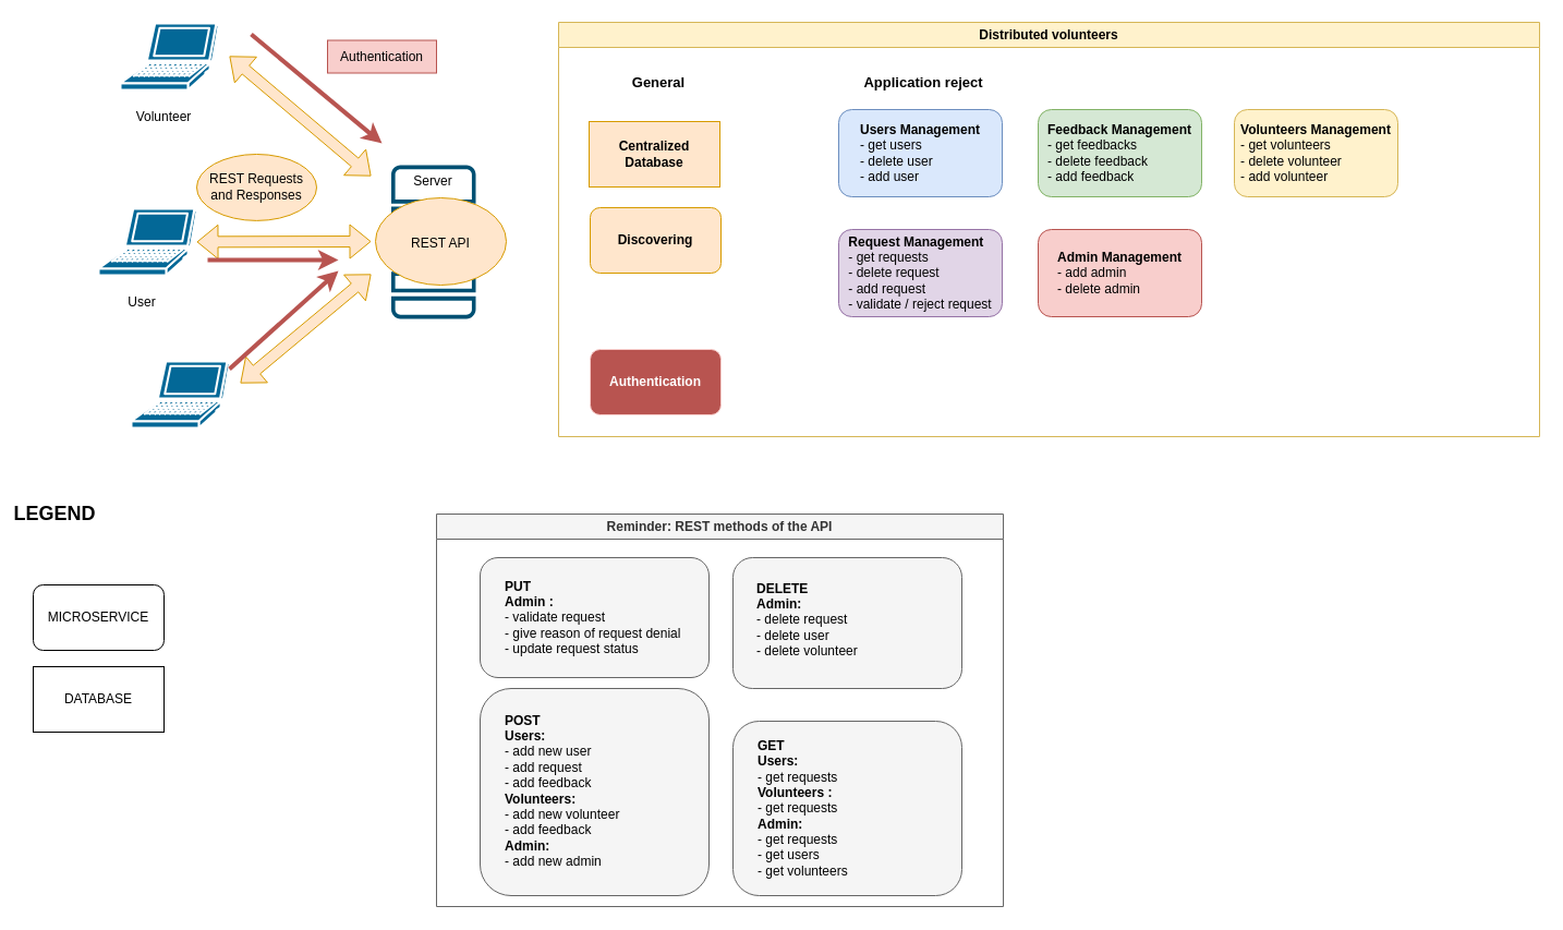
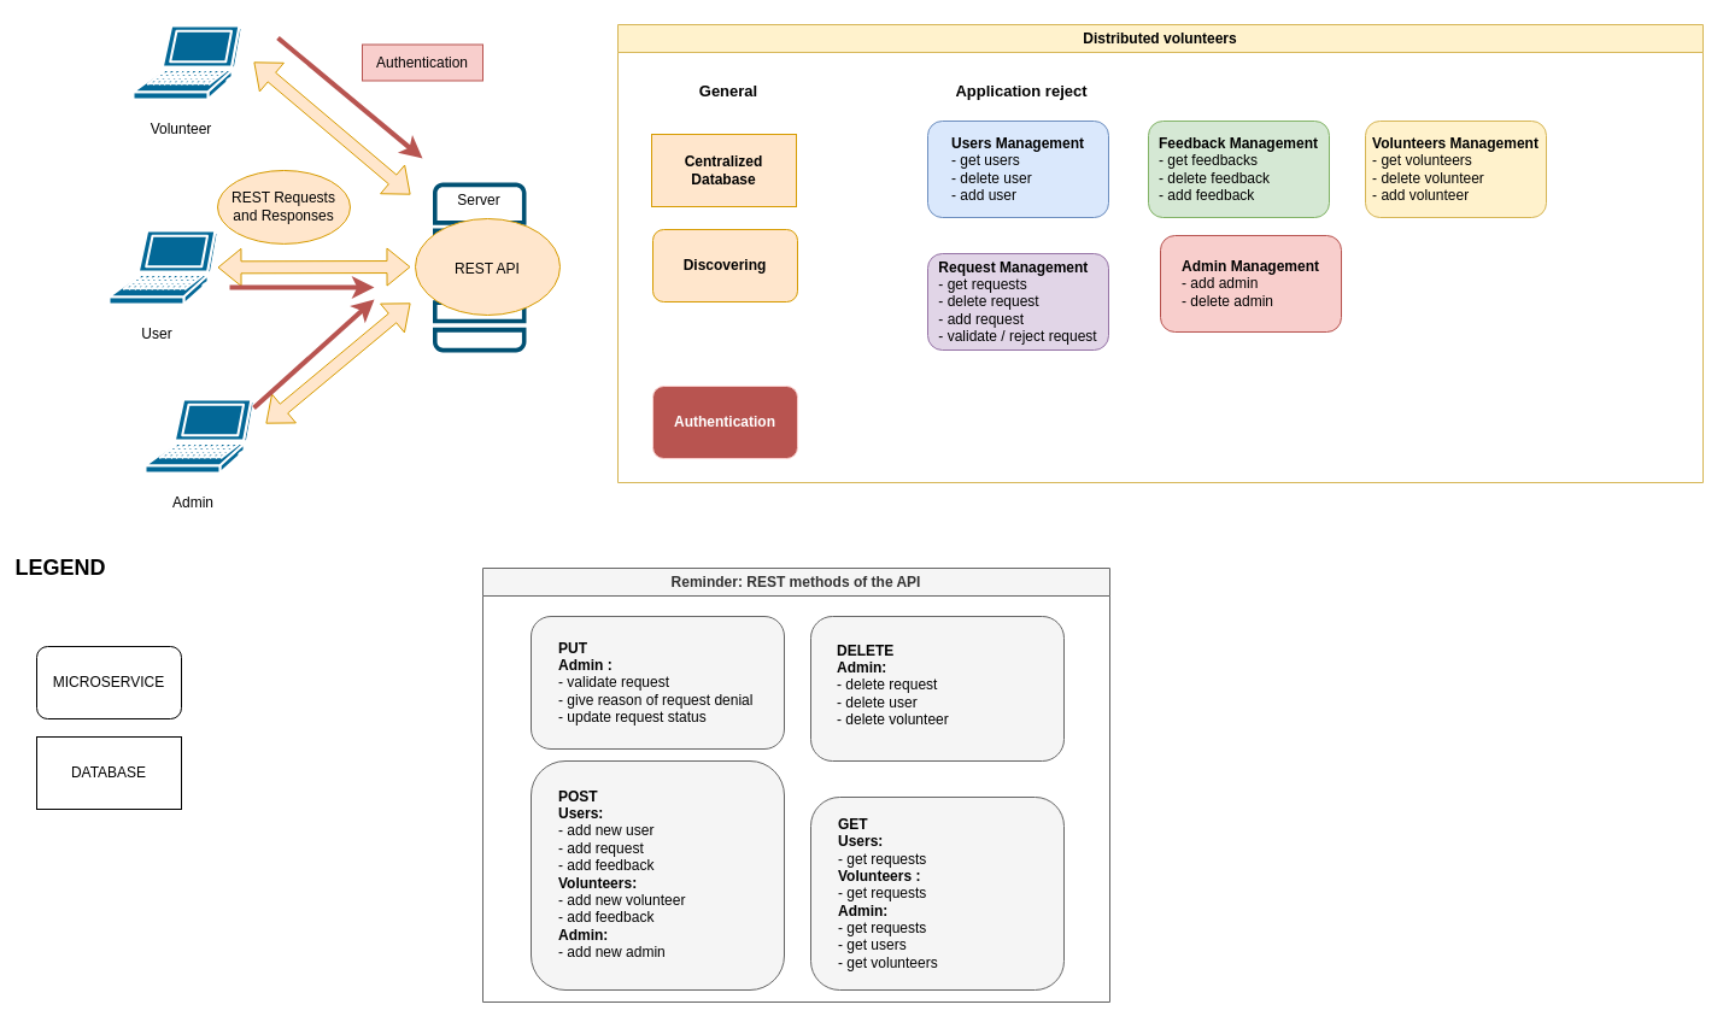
  <mxCell id="0" />
  <mxCell id="1" parent="0" />
  <mxCell id="2" value="" style="sketch=0;points=[[0.015,0.015,0],[0.985,0.015,0],[0.985,0.985,0],[0.015,0.985,0],[0.25,0,0],[0.5,0,0],[0.75,0,0],[1,0.25,0],[1,0.5,0],[1,0.75,0],[0.75,1,0],[0.5,1,0],[0.25,1,0],[0,0.75,0],[0,0.5,0],[0,0.25,0]];verticalLabelPosition=bottom;html=1;verticalAlign=top;aspect=fixed;align=center;pointerEvents=1;shape=mxgraph.cisco19.server;fillColor=#005073;strokeColor=none;" parent="1" vertex="1"><mxGeometry x="358.5" y="151" width="77.5" height="140.91" as="geometry" /></mxCell>
  <mxCell id="3" value="" style="ellipse;whiteSpace=wrap;html=1;fillColor=#ffe6cc;strokeColor=#d79b00;" parent="1" vertex="1"><mxGeometry x="344" y="181" width="120" height="80" as="geometry" /></mxCell>
  <mxCell id="4" value="" style="shape=mxgraph.cisco.computers_and_peripherals.laptop;sketch=0;html=1;pointerEvents=1;dashed=0;fillColor=#036897;strokeColor=#ffffff;strokeWidth=2;verticalLabelPosition=bottom;verticalAlign=top;align=center;outlineConnect=0;" parent="1" vertex="1"><mxGeometry x="90" y="191" width="90" height="61" as="geometry" /></mxCell>
  <mxCell id="5" value="User" style="text;html=1;strokeColor=none;fillColor=none;align=center;verticalAlign=middle;whiteSpace=wrap;rounded=0;" parent="1" vertex="1"><mxGeometry x="100" y="261.91" width="60" height="30" as="geometry" /></mxCell>
  <mxCell id="6" value="REST API" style="text;html=1;strokeColor=none;fillColor=none;align=center;verticalAlign=middle;whiteSpace=wrap;rounded=0;" parent="1" vertex="1"><mxGeometry x="374" y="208" width="60" height="30" as="geometry" /></mxCell>
  <mxCell id="7" value="" style="shape=mxgraph.cisco.computers_and_peripherals.laptop;sketch=0;html=1;pointerEvents=1;dashed=0;fillColor=#036897;strokeColor=#ffffff;strokeWidth=2;verticalLabelPosition=bottom;verticalAlign=top;align=center;outlineConnect=0;" parent="1" vertex="1"><mxGeometry x="110" y="21" width="90" height="61" as="geometry" /></mxCell>
  <mxCell id="8" value="Volunteer" style="text;html=1;strokeColor=none;fillColor=none;align=center;verticalAlign=middle;whiteSpace=wrap;rounded=0;" parent="1" vertex="1"><mxGeometry x="120" y="91.91" width="60" height="30" as="geometry" /></mxCell>
  <mxCell id="9" value="" style="shape=mxgraph.cisco.computers_and_peripherals.laptop;sketch=0;html=1;pointerEvents=1;dashed=0;fillColor=#036897;strokeColor=#ffffff;strokeWidth=2;verticalLabelPosition=bottom;verticalAlign=top;align=center;outlineConnect=0;" parent="1" vertex="1"><mxGeometry x="120" y="331" width="90" height="61" as="geometry" /></mxCell>
+ <mxCell id="10" value="Admin" style="text;html=1;strokeColor=none;fillColor=none;align=center;verticalAlign=middle;whiteSpace=wrap;rounded=0;" parent="1" vertex="1"><mxGeometry x="130" y="401.91" width="60" height="30" as="geometry" /></mxCell>
  <mxCell id="11" value="" style="rounded=1;whiteSpace=wrap;html=1;fillColor=#f5f5f5;strokeColor=#666666;fontColor=#333333;" parent="1" vertex="1"><mxGeometry x="440" y="511" width="210" height="110" as="geometry" /></mxCell>
  <mxCell id="12" value="&lt;b&gt;PUT&lt;/b&gt;&amp;nbsp;&lt;br&gt;&lt;b&gt;Admin :&amp;nbsp;&lt;/b&gt;&amp;nbsp;&lt;br style=&quot;border-color: var(--border-color);&quot;&gt;- validate request&lt;br&gt;- give reason of request denial&amp;nbsp;&lt;br&gt;- update request status" style="text;html=1;strokeColor=none;fillColor=none;align=left;verticalAlign=middle;whiteSpace=wrap;rounded=0;" parent="1" vertex="1"><mxGeometry x="461" y="521.91" width="170" height="89.09" as="geometry" /></mxCell>
  <mxCell id="13" value="" style="shape=flexArrow;endArrow=classic;startArrow=classic;html=1;rounded=0;fillColor=#ffe6cc;strokeColor=#d79b00;" parent="1" source="4" edge="1"><mxGeometry width="100" height="100" relative="1" as="geometry"><mxPoint x="192" y="281" as="sourcePoint" /><mxPoint x="340" y="221" as="targetPoint" /></mxGeometry></mxCell>
  <mxCell id="14" value="" style="shape=flexArrow;endArrow=classic;startArrow=classic;html=1;rounded=0;fillColor=#ffe6cc;strokeColor=#d79b00;" parent="1" edge="1"><mxGeometry width="100" height="100" relative="1" as="geometry"><mxPoint x="220" y="351" as="sourcePoint" /><mxPoint x="340" y="251" as="targetPoint" /></mxGeometry></mxCell>
  <mxCell id="15" value="" style="shape=flexArrow;endArrow=classic;startArrow=classic;html=1;rounded=0;fillColor=#ffe6cc;strokeColor=#d79b00;" parent="1" edge="1"><mxGeometry width="100" height="100" relative="1" as="geometry"><mxPoint x="210" y="51" as="sourcePoint" /><mxPoint x="340" y="161" as="targetPoint" /></mxGeometry></mxCell>
  <mxCell id="16" value="Server" style="text;html=1;strokeColor=none;fillColor=none;align=center;verticalAlign=middle;whiteSpace=wrap;rounded=0;" parent="1" vertex="1"><mxGeometry x="367.25" y="151" width="60" height="30" as="geometry" /></mxCell>
  <mxCell id="17" value="" style="endArrow=classic;html=1;rounded=0;fillColor=#f8cecc;strokeColor=#b85450;strokeWidth=4;" parent="1" edge="1"><mxGeometry width="50" height="50" relative="1" as="geometry"><mxPoint x="210" y="338" as="sourcePoint" /><mxPoint x="310" y="248" as="targetPoint" /></mxGeometry></mxCell>
  <mxCell id="18" value="Authentication" style="text;html=1;strokeColor=#b85450;fillColor=#f8cecc;align=center;verticalAlign=middle;whiteSpace=wrap;rounded=0;" parent="1" vertex="1"><mxGeometry x="300" y="36.5" width="100" height="30" as="geometry" /></mxCell>
  <mxCell id="19" value="" style="rounded=1;whiteSpace=wrap;html=1;fillColor=#f5f5f5;strokeColor=#666666;fontColor=#333333;" parent="1" vertex="1"><mxGeometry x="440" y="631" width="210" height="190" as="geometry" /></mxCell>
  <mxCell id="20" value="&lt;b&gt;POST&lt;/b&gt;&lt;br&gt;&lt;b&gt;Users:&lt;/b&gt;&lt;br&gt;-&amp;nbsp;add new user&lt;br&gt;- add request&lt;br&gt;- add feedback&amp;nbsp;&lt;br style=&quot;border-color: var(--border-color);&quot;&gt;&lt;b&gt;Volunteers:&amp;nbsp;&lt;/b&gt;&lt;br&gt;- add new volunteer&amp;nbsp;&lt;br&gt;- add feedback&amp;nbsp;&lt;br&gt;&lt;b&gt;Admin:&amp;nbsp;&lt;br&gt;&lt;/b&gt;- add new admin&amp;nbsp;&lt;br style=&quot;border-color: var(--border-color);&quot;&gt;" style="text;html=1;align=left;verticalAlign=middle;whiteSpace=wrap;rounded=0;" parent="1" vertex="1"><mxGeometry x="461" y="645.91" width="170" height="159.09" as="geometry" /></mxCell>
  <mxCell id="21" value="" style="rounded=1;whiteSpace=wrap;html=1;fillColor=#f5f5f5;strokeColor=#666666;fontColor=#333333;" parent="1" vertex="1"><mxGeometry x="672" y="511" width="210" height="120" as="geometry" /></mxCell>
  <mxCell id="22" value="&lt;b&gt;DELETE&lt;/b&gt;&lt;br&gt;&lt;b&gt;Admin:&lt;/b&gt;&lt;br&gt;- delete request&lt;br&gt;- delete user&lt;br&gt;- delete volunteer" style="text;html=1;strokeColor=none;fillColor=none;align=left;verticalAlign=middle;whiteSpace=wrap;rounded=0;" parent="1" vertex="1"><mxGeometry x="692" y="524" width="170" height="87" as="geometry" /></mxCell>
  <mxCell id="23" value="" style="rounded=1;whiteSpace=wrap;html=1;fillColor=#f5f5f5;strokeColor=#666666;fontColor=#333333;" parent="1" vertex="1"><mxGeometry x="672" y="661" width="210" height="160" as="geometry" /></mxCell>
  <mxCell id="24" value="&lt;b&gt;GET&lt;br&gt;Users:&amp;nbsp;&lt;/b&gt;&lt;br&gt;- get requests&amp;nbsp;&lt;br&gt;&lt;b&gt;Volunteers :&amp;nbsp;&lt;/b&gt;&lt;br&gt;- get requests&amp;nbsp;&lt;br style=&quot;border-color: var(--border-color);&quot;&gt;&lt;b&gt;Admin:&amp;nbsp;&lt;br&gt;&lt;/b&gt;- get requests&amp;nbsp;&lt;br&gt;- get users&lt;br&gt;- get volunteers" style="text;html=1;align=left;verticalAlign=middle;whiteSpace=wrap;rounded=0;" parent="1" vertex="1"><mxGeometry x="693" y="681.91" width="170" height="119.09" as="geometry" /></mxCell>
  <mxCell id="25" value="MICROSERVICE" style="rounded=1;whiteSpace=wrap;html=1;" parent="1" vertex="1"><mxGeometry x="30" y="536" width="120" height="60" as="geometry" /></mxCell>
  <mxCell id="26" value="&lt;font style=&quot;font-size: 18px;&quot;&gt;LEGEND&lt;/font&gt;" style="text;html=1;strokeColor=none;fillColor=none;align=center;verticalAlign=middle;whiteSpace=wrap;rounded=0;fontStyle=1" parent="1" vertex="1"><mxGeometry x="20" y="456" width="60" height="30" as="geometry" /></mxCell>
  <mxCell id="27" value="&lt;b&gt;Discovering&lt;/b&gt;" style="rounded=1;whiteSpace=wrap;html=1;fillColor=#ffe6cc;strokeColor=#d79b00;" parent="1" vertex="1"><mxGeometry x="541" y="190" width="120" height="60" as="geometry" /></mxCell>
  <mxCell id="28" value="Reminder: REST methods of the API" style="swimlane;whiteSpace=wrap;html=1;fillColor=#f5f5f5;fontColor=#333333;strokeColor=#666666;" parent="1" vertex="1"><mxGeometry x="400" y="471" width="520" height="360" as="geometry" /></mxCell>
  <mxCell id="29" value="&lt;b&gt;&lt;font style=&quot;font-size: 13px;&quot;&gt;General&lt;/font&gt;&lt;/b&gt;" style="text;html=1;strokeColor=none;fillColor=none;align=center;verticalAlign=middle;whiteSpace=wrap;rounded=0;" parent="1" vertex="1"><mxGeometry x="549" y="60" width="110" height="30" as="geometry" /></mxCell>
  <mxCell id="30" value="" style="endArrow=classic;html=1;rounded=0;fillColor=#f8cecc;strokeColor=#b85450;strokeWidth=4;" parent="1" edge="1"><mxGeometry width="50" height="50" relative="1" as="geometry"><mxPoint x="230" y="31" as="sourcePoint" /><mxPoint x="350" y="131" as="targetPoint" /></mxGeometry></mxCell>
  <mxCell id="31" value="" style="endArrow=classic;html=1;rounded=0;fillColor=#f8cecc;strokeColor=#b85450;strokeWidth=4;" parent="1" edge="1"><mxGeometry width="50" height="50" relative="1" as="geometry"><mxPoint x="190" y="238" as="sourcePoint" /><mxPoint x="310" y="238" as="targetPoint" /></mxGeometry></mxCell>
  <mxCell id="32" value="Distributed volunteers" style="swimlane;whiteSpace=wrap;html=1;fillColor=#fff2cc;strokeColor=#d6b656;" parent="1" vertex="1"><mxGeometry x="512" y="20" width="900" height="380" as="geometry" /></mxCell>
  <mxCell id="33" value="&lt;font color=&quot;#ffffff&quot;&gt;&lt;b&gt;Authentication&lt;/b&gt;&lt;/font&gt;" style="rounded=1;whiteSpace=wrap;html=1;fillColor=#b85450;strokeColor=#f8cecc;" parent="32" vertex="1"><mxGeometry x="29" y="300" width="120" height="60" as="geometry" /></mxCell>
  <mxCell id="34" value="&lt;div style=&quot;text-align: left;&quot;&gt;&lt;span style=&quot;background-color: initial;&quot;&gt;&lt;b&gt;Users Management&lt;/b&gt;&lt;/span&gt;&lt;/div&gt;&lt;div style=&quot;text-align: left;&quot;&gt;&lt;span style=&quot;background-color: initial;&quot;&gt;- get users&lt;/span&gt;&lt;/div&gt;&lt;div style=&quot;text-align: left;&quot;&gt;&lt;span style=&quot;background-color: initial;&quot;&gt;- delete user&lt;/span&gt;&lt;/div&gt;&lt;div style=&quot;text-align: left;&quot;&gt;&lt;span style=&quot;background-color: initial;&quot;&gt;- add user&lt;/span&gt;&lt;/div&gt;" style="rounded=1;whiteSpace=wrap;html=1;fillColor=#dae8fc;strokeColor=#6c8ebf;" parent="32" vertex="1"><mxGeometry x="257" y="80" width="150" height="80" as="geometry" /></mxCell>
  <mxCell id="35" value="&lt;b&gt;&lt;font style=&quot;font-size: 13px;&quot;&gt;Application reject&lt;/font&gt;&lt;/b&gt;" style="text;html=1;strokeColor=none;fillColor=none;align=center;verticalAlign=middle;whiteSpace=wrap;rounded=0;" parent="32" vertex="1"><mxGeometry x="250" y="40" width="170" height="30" as="geometry" /></mxCell>
  <mxCell id="36" value="&lt;div style=&quot;text-align: left;&quot;&gt;&lt;span style=&quot;background-color: initial;&quot;&gt;&lt;b&gt;Feedback Management&lt;/b&gt;&lt;/span&gt;&lt;/div&gt;&lt;div style=&quot;text-align: left;&quot;&gt;&lt;span style=&quot;background-color: initial;&quot;&gt;- get feedbacks&lt;/span&gt;&lt;/div&gt;&lt;div style=&quot;text-align: left;&quot;&gt;&lt;span style=&quot;background-color: initial;&quot;&gt;- delete feedback&lt;/span&gt;&lt;/div&gt;&lt;div style=&quot;text-align: left;&quot;&gt;&lt;span style=&quot;background-color: initial;&quot;&gt;- add feedback&lt;/span&gt;&lt;/div&gt;" style="rounded=1;whiteSpace=wrap;html=1;fillColor=#d5e8d4;strokeColor=#82b366;" parent="32" vertex="1"><mxGeometry x="440" y="80" width="150" height="80" as="geometry" /></mxCell>
  <mxCell id="37" value="&lt;div style=&quot;text-align: left;&quot;&gt;&lt;span style=&quot;background-color: initial;&quot;&gt;&lt;b&gt;Volunteers Management&lt;/b&gt;&lt;/span&gt;&lt;/div&gt;&lt;div style=&quot;text-align: left;&quot;&gt;&lt;span style=&quot;background-color: initial;&quot;&gt;- get volunteers&lt;/span&gt;&lt;/div&gt;&lt;div style=&quot;text-align: left;&quot;&gt;&lt;span style=&quot;background-color: initial;&quot;&gt;- delete volunteer&lt;/span&gt;&lt;/div&gt;&lt;div style=&quot;text-align: left;&quot;&gt;&lt;span style=&quot;background-color: initial;&quot;&gt;- add volunteer&lt;/span&gt;&lt;/div&gt;" style="rounded=1;whiteSpace=wrap;html=1;fillColor=#fff2cc;strokeColor=#d6b656;" parent="32" vertex="1"><mxGeometry x="620" y="80" width="150" height="80" as="geometry" /></mxCell>
  <mxCell id="38" value="&lt;div style=&quot;text-align: left;&quot;&gt;&lt;span style=&quot;background-color: initial;&quot;&gt;&lt;b&gt;Request Management&lt;/b&gt;&lt;/span&gt;&lt;/div&gt;&lt;div style=&quot;text-align: left;&quot;&gt;&lt;span style=&quot;background-color: initial;&quot;&gt;- get requests&lt;/span&gt;&lt;/div&gt;&lt;div style=&quot;text-align: left;&quot;&gt;&lt;span style=&quot;background-color: initial;&quot;&gt;- delete request&lt;/span&gt;&lt;/div&gt;&lt;div style=&quot;text-align: left;&quot;&gt;&lt;span style=&quot;background-color: initial;&quot;&gt;- add request&lt;/span&gt;&lt;/div&gt;&lt;div style=&quot;text-align: left;&quot;&gt;&lt;span style=&quot;background-color: initial;&quot;&gt;- validate / reject request&lt;/span&gt;&lt;/div&gt;" style="rounded=1;whiteSpace=wrap;html=1;fillColor=#e1d5e7;strokeColor=#9673a6;" parent="32" vertex="1"><mxGeometry x="257" y="190" width="150" height="80" as="geometry" /></mxCell>
- <mxCell id="39" value="&lt;div style=&quot;text-align: left;&quot;&gt;&lt;span style=&quot;background-color: initial;&quot;&gt;&lt;b&gt;Admin Management&lt;/b&gt;&lt;/span&gt;&lt;/div&gt;&lt;div style=&quot;text-align: left;&quot;&gt;&lt;span style=&quot;background-color: initial;&quot;&gt;- add admin&amp;nbsp;&lt;/span&gt;&lt;/div&gt;&lt;div style=&quot;text-align: left;&quot;&gt;&lt;span style=&quot;background-color: initial;&quot;&gt;- delete admin&amp;nbsp;&lt;/span&gt;&lt;/div&gt;" style="rounded=1;whiteSpace=wrap;html=1;fillColor=#f8cecc;strokeColor=#b85450;" parent="32" vertex="1"><mxGeometry x="440" y="190" width="150" height="80" as="geometry" /></mxCell>
+ <mxCell id="39" value="&lt;div style=&quot;text-align: left;&quot;&gt;&lt;span style=&quot;background-color: initial;&quot;&gt;&lt;b&gt;Admin Management&lt;/b&gt;&lt;/span&gt;&lt;/div&gt;&lt;div style=&quot;text-align: left;&quot;&gt;&lt;span style=&quot;background-color: initial;&quot;&gt;- add admin&amp;nbsp;&lt;/span&gt;&lt;/div&gt;&lt;div style=&quot;text-align: left;&quot;&gt;&lt;span style=&quot;background-color: initial;&quot;&gt;- delete admin&amp;nbsp;&lt;/span&gt;&lt;/div&gt;" style="rounded=1;whiteSpace=wrap;html=1;fillColor=#f8cecc;strokeColor=#b85450;" parent="32" vertex="1"><mxGeometry x="450" y="175" width="150" height="80" as="geometry" /></mxCell>
  <mxCell id="40" value="&lt;b&gt;Centralized Database&lt;/b&gt;" style="rounded=0;whiteSpace=wrap;html=1;fillColor=#ffe6cc;strokeColor=#d79b00;" vertex="1" parent="1"><mxGeometry x="540" y="111" width="120" height="60" as="geometry" /></mxCell>
  <mxCell id="41" value="REST Requests and Responses" style="ellipse;whiteSpace=wrap;html=1;fillColor=#ffe6cc;strokeColor=#d79b00;" vertex="1" parent="1"><mxGeometry x="180" y="141" width="110" height="60.91" as="geometry" /></mxCell>
  <mxCell id="42" value="DATABASE" style="rounded=0;whiteSpace=wrap;html=1;" vertex="1" parent="1"><mxGeometry x="30" y="611" width="120" height="60" as="geometry" /></mxCell>
